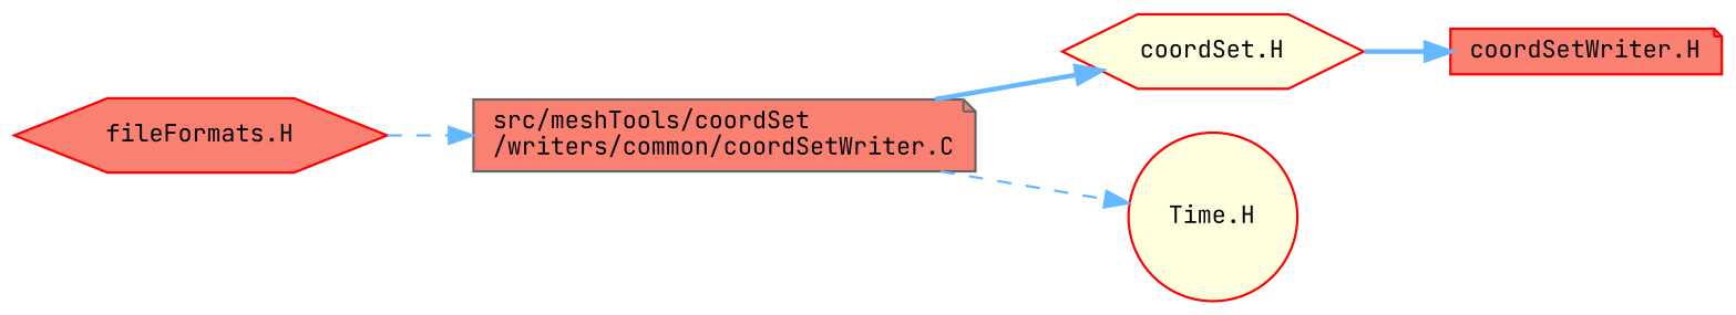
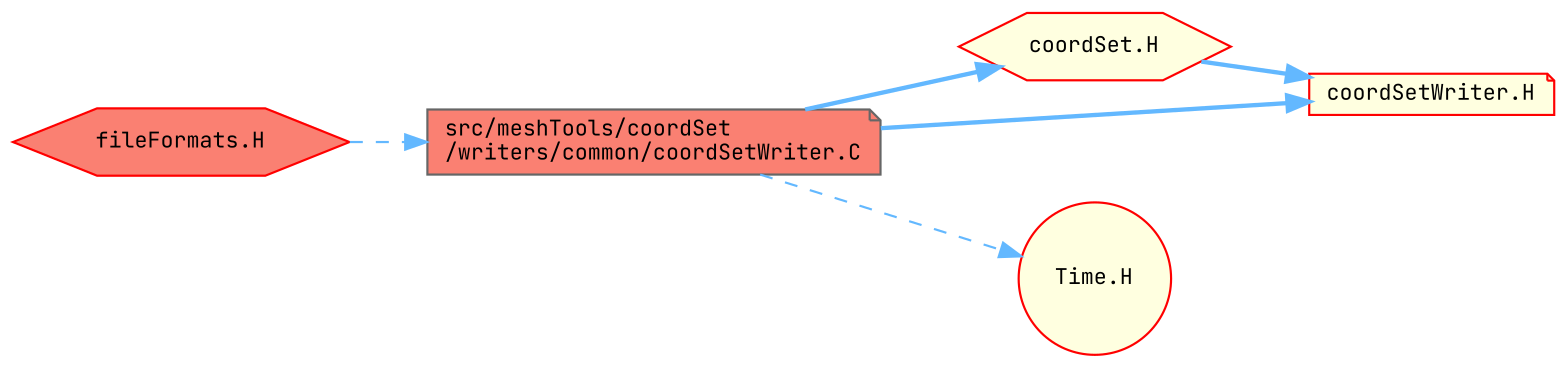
  digraph {
    fontname="JetBrains Mono"
    rankdir=LR
    node [color=red fillcolor=lightyellow fontname="JetBrains Mono" fontsize=10 shape=note style=filled]
    edge [color=steelblue1 fontname="JetBrains Mono" fontsize=10 labelfontname=Helvetica labelfontsize=10 style=bold]
    n1 [color=gray40 fillcolor=salmon fontcolor=black height=0.2 label="src/meshTools/coordSet\l/writers/common/coordSetWriter.C" width=0.4]
    n2 [height=0.2 label="coordSet.H" shape=hexagon width=0.4]
-   n3 [fillcolor=salmon height=0.2 label="coordSetWriter.H" width=0.4]
+   n3 [height=0.2 label="coordSetWriter.H" width=0.4]
    n4 [height=0.2 label="Time.H" shape=circle width=0.4]
    n5 [fillcolor=salmon height=0.2 label="fileFormats.H" shape=hexagon width=0.4]
    n1 -> n2
+   n1 -> n3
    n1 -> n4 [style=dashed]
    n2 -> n3
    n5 -> n1 [style=dashed]
  }
